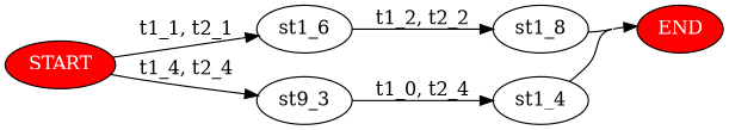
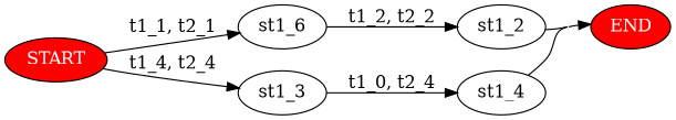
  strict digraph {
    concentrate=true
    rankdir=LR
    n1 [fillcolor=red fontcolor=white label=START style=filled]
    n2 [label=st1_6]
-   st1_3 [label=st9_3]
-   st1_2 [label=st1_8]
+   st1_3
+   st1_2
    st1_4
    n6 [fillcolor=red fontcolor=white label=END style=filled]
    n1 -> n2 [label="t1_1, t2_1"]
    n1 -> st1_3 [label="t1_4, t2_4"]
    n2 -> st1_2 [label="t1_2, t2_2"]
    st1_3 -> st1_4 [label="t1_0, t2_4"]
    st1_2 -> n6
    st1_4 -> n6
  }
